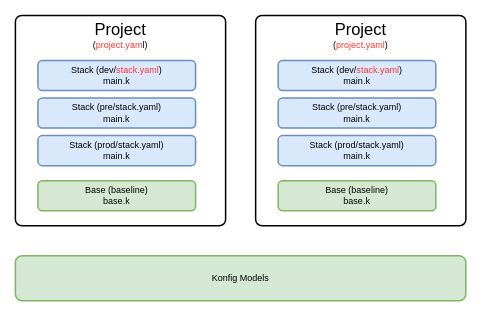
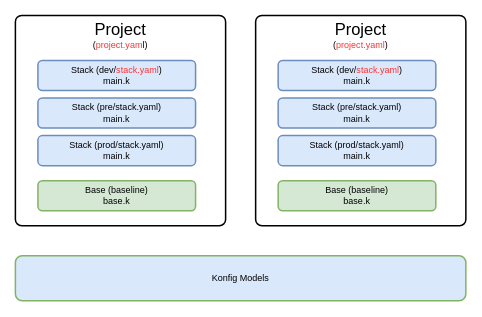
  <mxCell id="0" />
  <mxCell id="1" parent="0" />
  <mxCell id="2" value="" style="group" parent="1" vertex="1" connectable="0"><mxGeometry x="20" y="20" width="280" height="280" as="geometry" /></mxCell>
  <mxCell id="3" value="&lt;font&gt;&lt;span style=&quot;font-size: 22px&quot;&gt;Project&lt;br&gt;&lt;/span&gt;&lt;/font&gt;&lt;font&gt;&lt;font style=&quot;font-size: 12px&quot;&gt;(&lt;font color=&quot;#ff3333&quot;&gt;project.yam&lt;/font&gt;l)&lt;/font&gt;&lt;br&gt;&lt;br&gt;&lt;/font&gt;" style="rounded=1;whiteSpace=wrap;html=1;arcSize=3;strokeWidth=2;verticalAlign=top;" parent="2" vertex="1"><mxGeometry width="280" height="280" as="geometry" /></mxCell>
  <mxCell id="4" value="Stack (dev/&lt;font color=&quot;#ff3333&quot;&gt;stack.yaml&lt;/font&gt;)&lt;br&gt;main.k" style="rounded=1;whiteSpace=wrap;html=1;strokeWidth=2;verticalAlign=middle;fillColor=#dae8fc;strokeColor=#6c8ebf;" parent="2" vertex="1"><mxGeometry x="30" y="60" width="210" height="40" as="geometry" /></mxCell>
  <mxCell id="5" value="Stack (pre/stack.yaml)&lt;br&gt;main.k" style="rounded=1;whiteSpace=wrap;html=1;strokeWidth=2;verticalAlign=middle;fillColor=#dae8fc;strokeColor=#6c8ebf;" parent="2" vertex="1"><mxGeometry x="30" y="110" width="210" height="40" as="geometry" /></mxCell>
  <mxCell id="6" value="Stack (prod/stack.yaml)&lt;br&gt;main.k" style="rounded=1;whiteSpace=wrap;html=1;strokeWidth=2;verticalAlign=middle;fillColor=#dae8fc;strokeColor=#6c8ebf;" parent="2" vertex="1"><mxGeometry x="30" y="160" width="210" height="40" as="geometry" /></mxCell>
  <mxCell id="7" value="Base (baseline)&lt;br&gt;base.k&lt;br&gt;" style="rounded=1;whiteSpace=wrap;html=1;strokeWidth=2;verticalAlign=middle;fillColor=#d5e8d4;strokeColor=#82b366;" parent="2" vertex="1"><mxGeometry x="30" y="220" width="210" height="40" as="geometry" /></mxCell>
  <mxCell id="8" value="" style="group" parent="1" vertex="1" connectable="0"><mxGeometry x="340" y="20" width="280" height="280" as="geometry" /></mxCell>
  <mxCell id="9" value="&lt;font&gt;&lt;font&gt;&lt;font style=&quot;font-size: 22px&quot;&gt;Project&lt;/font&gt;&lt;br&gt;&lt;/font&gt;&lt;font style=&quot;font-size: 12px&quot;&gt;(&lt;font color=&quot;#ff3333&quot;&gt;project.yaml&lt;/font&gt;)&lt;br&gt;&lt;/font&gt;&lt;/font&gt;" style="rounded=1;whiteSpace=wrap;html=1;arcSize=3;strokeWidth=2;verticalAlign=top;" parent="8" vertex="1"><mxGeometry width="280" height="280" as="geometry" /></mxCell>
  <mxCell id="10" value="Stack (dev/&lt;font color=&quot;#ff3333&quot;&gt;stack.yaml&lt;/font&gt;)&lt;br&gt;main.k" style="rounded=1;whiteSpace=wrap;html=1;strokeWidth=2;verticalAlign=middle;fillColor=#dae8fc;strokeColor=#6c8ebf;" parent="8" vertex="1"><mxGeometry x="30" y="60" width="210" height="40" as="geometry" /></mxCell>
  <mxCell id="11" value="Stack (pre/stack.yaml)&lt;br&gt;main.k" style="rounded=1;whiteSpace=wrap;html=1;strokeWidth=2;verticalAlign=middle;fillColor=#dae8fc;strokeColor=#6c8ebf;" parent="8" vertex="1"><mxGeometry x="30" y="110" width="210" height="40" as="geometry" /></mxCell>
  <mxCell id="12" value="Stack (prod/stack.yaml)&lt;br&gt;main.k" style="rounded=1;whiteSpace=wrap;html=1;strokeWidth=2;verticalAlign=middle;fillColor=#dae8fc;strokeColor=#6c8ebf;" parent="8" vertex="1"><mxGeometry x="30" y="160" width="210" height="40" as="geometry" /></mxCell>
  <mxCell id="13" value="Base (baseline)&lt;br&gt;base.k&lt;br&gt;" style="rounded=1;whiteSpace=wrap;html=1;strokeWidth=2;verticalAlign=middle;fillColor=#d5e8d4;strokeColor=#82b366;" parent="8" vertex="1"><mxGeometry x="30" y="220" width="210" height="40" as="geometry" /></mxCell>
- <mxCell id="14" value="Konfig Models" style="rounded=1;whiteSpace=wrap;html=1;strokeWidth=2;verticalAlign=middle;fillColor=#d5e8d4;strokeColor=#82b366;" parent="1" vertex="1"><mxGeometry x="20" y="340" width="600" height="60" as="geometry" /></mxCell>
+ <mxCell id="14" value="Konfig Models" style="rounded=1;whiteSpace=wrap;html=1;strokeWidth=2;verticalAlign=middle;fillColor=#dae8fc;strokeColor=#82b366;" parent="1" vertex="1"><mxGeometry x="20" y="340" width="600" height="60" as="geometry" /></mxCell>
